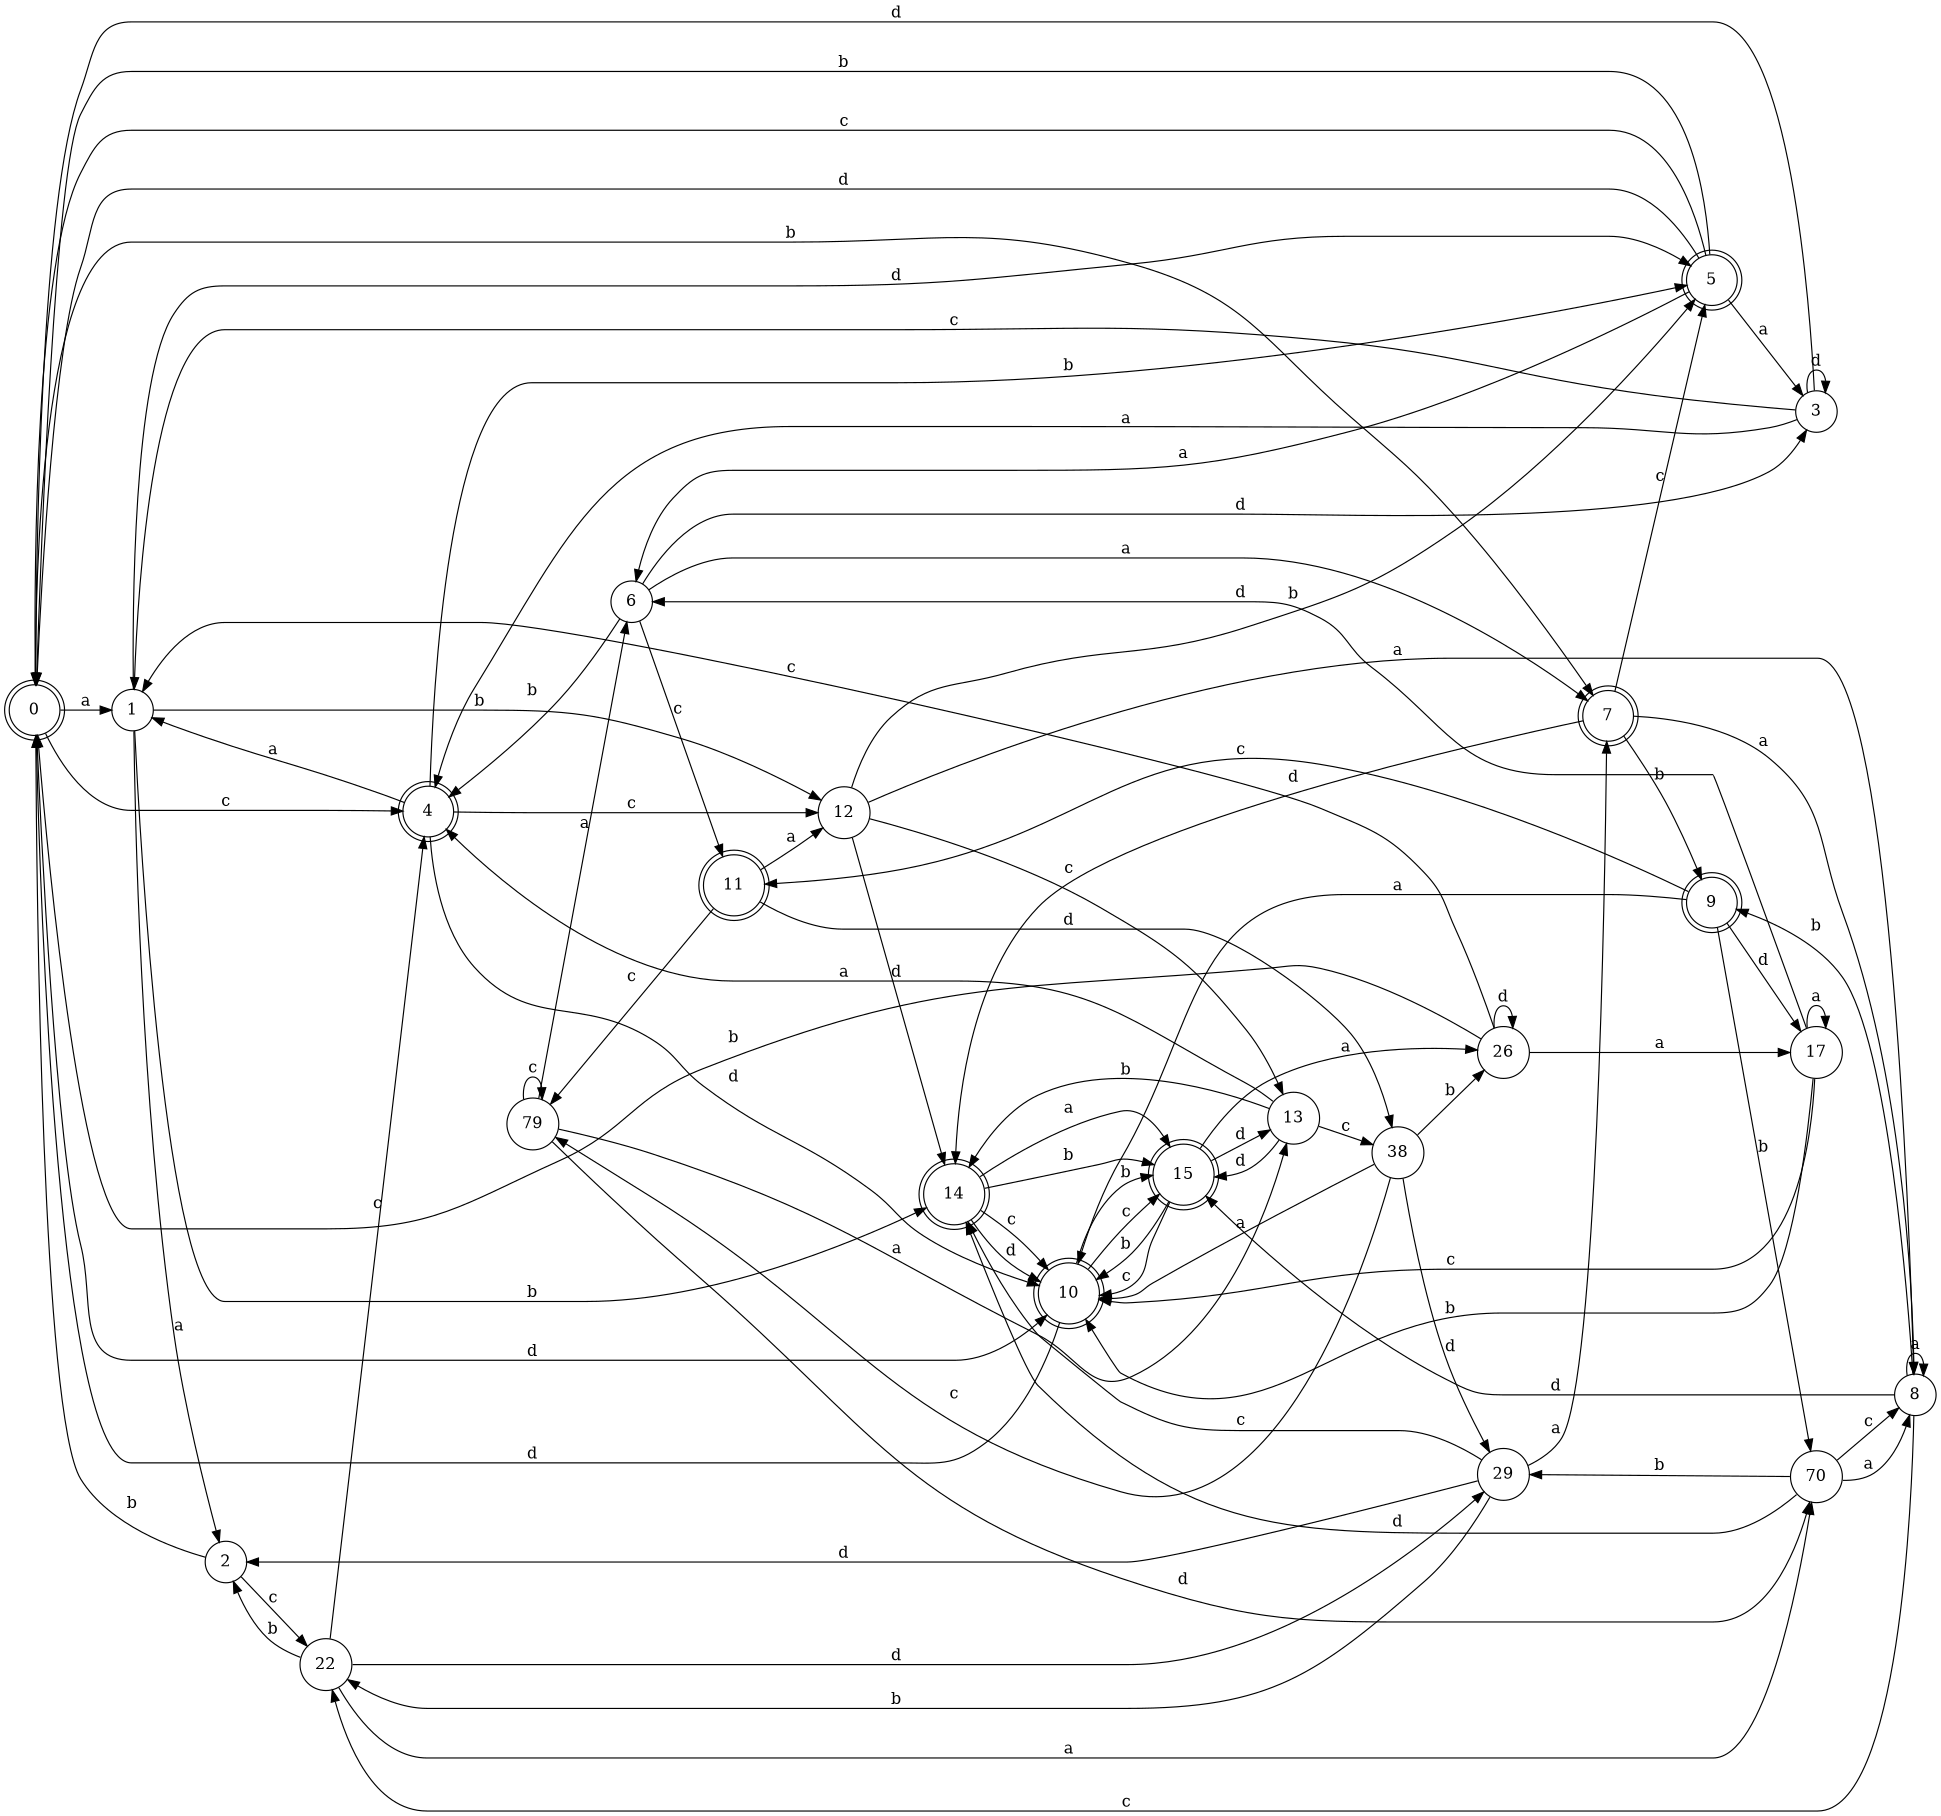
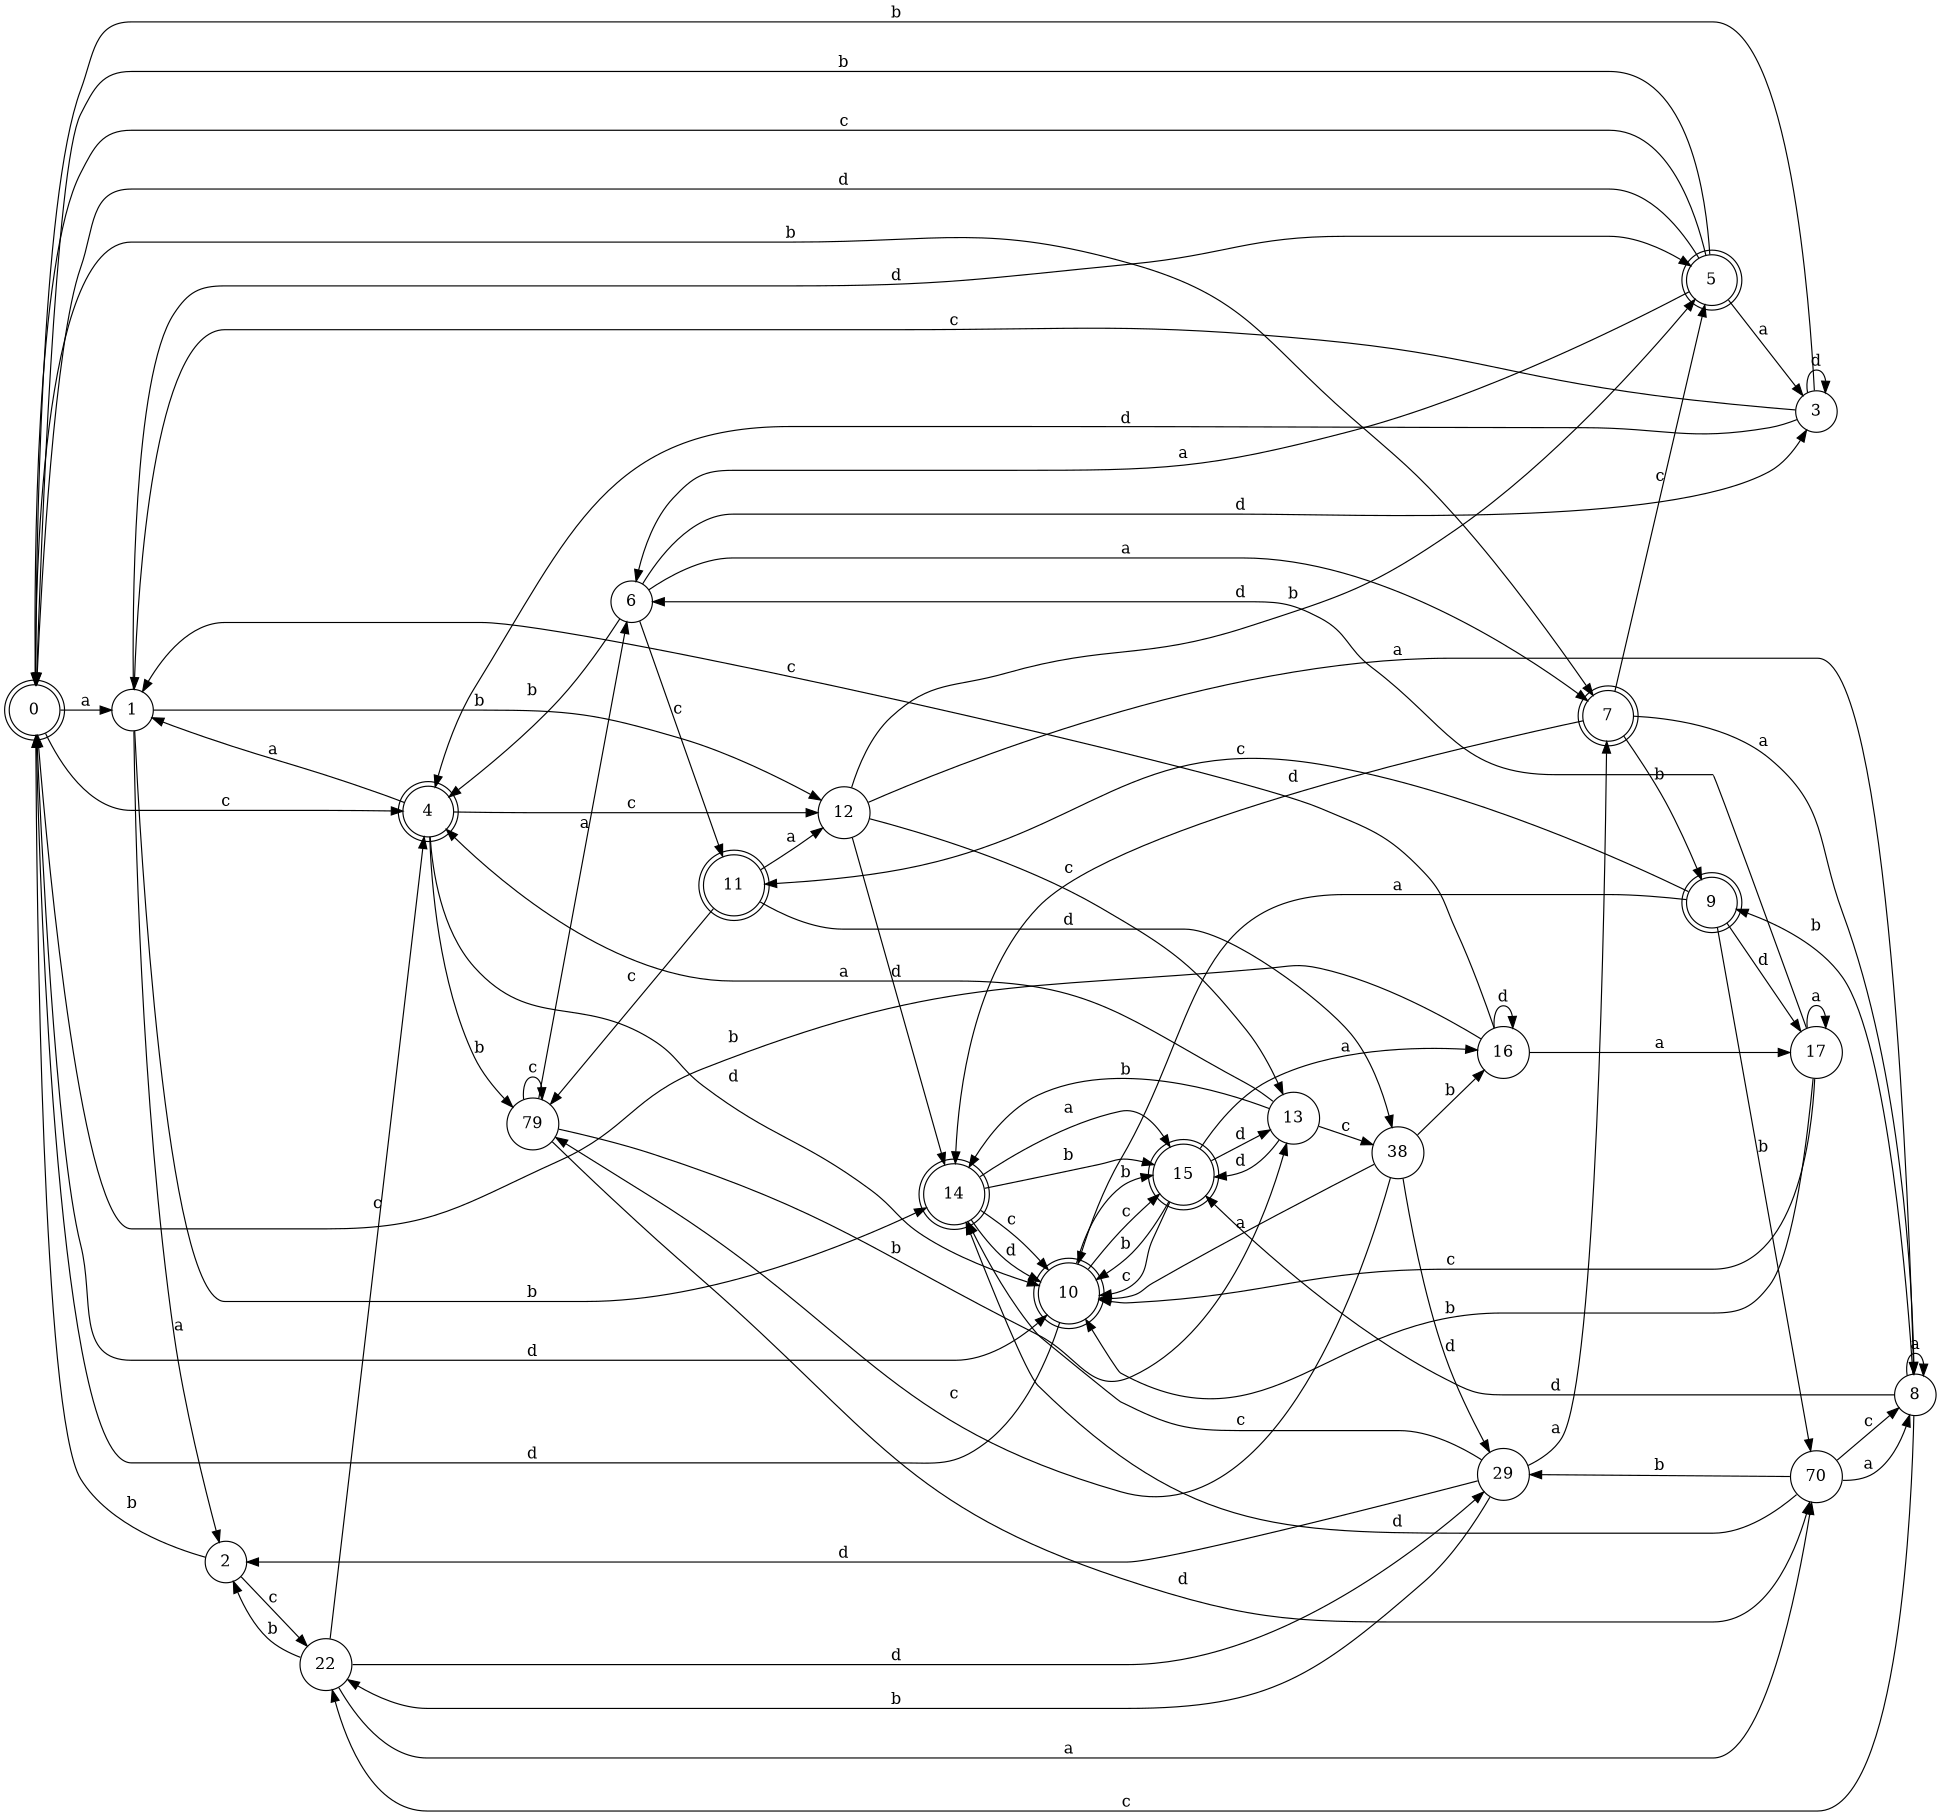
  digraph {
    rankdir=LR
    node [color=black fillcolor=white shape=circle style=filled]
    n1 [label=0 shape=doublecircle style="rounded,filled"]
    n2 [label=1]
    n3 [label=4 shape=doublecircle style="rounded,filled"]
    n4 [label=7 shape=doublecircle style="rounded,filled"]
    n5 [label=10 shape=doublecircle style="rounded,filled"]
    n6 [label=2]
    n7 [label=5 shape=doublecircle style="rounded,filled"]
    n8 [label=12]
    n9 [label=14 shape=doublecircle style="rounded,filled"]
    n10 [label=8]
    n11 [label=9 shape=doublecircle style="rounded,filled"]
    n12 [label=15 shape=doublecircle style="rounded,filled"]
    n13 [label=22]
    n14 [label=3]
    n15 [label=6]
    n16 [label=13]
-   n17 [label=26]
+   n17 [label=16]
    n18 [label=17]
    n19 [label=70]
    n20 [label=29]
    n21 [label=11 shape=doublecircle style="rounded,filled"]
    n22 [label=38]
    n23 [label=79]
    n1 -> n2 [label=a]
    n1 -> n3 [label=c]
    n1 -> n4 [label=b]
    n1 -> n5 [label=d]
    n2 -> n6 [label=a]
    n2 -> n7 [label=d]
    n2 -> n8 [label=b]
    n2 -> n9 [label=b]
    n3 -> n2 [label=a]
    n3 -> n5 [label=d]
-   n3 -> n7 [label=b]
+   n3 -> n23 [label=b]
    n3 -> n8 [label=c]
    n4 -> n7 [label=c]
    n4 -> n9 [label=d]
    n4 -> n10 [label=a]
    n4 -> n11 [label=b]
    n5 -> n1 [label=d]
    n5 -> n12 [label=b]
    n5 -> n12 [label=c]
    n6 -> n1 [label=b]
    n6 -> n13 [label=c]
    n7 -> n1 [label=b]
    n7 -> n1 [label=c]
    n7 -> n1 [label=d]
    n7 -> n14 [label=a]
    n7 -> n15 [label=a]
    n8 -> n7 [label=b]
    n8 -> n9 [label=d]
    n8 -> n10 [label=a]
    n8 -> n16 [label=c]
    n9 -> n5 [label=c]
    n9 -> n5 [label=d]
    n9 -> n12 [label=a]
    n9 -> n12 [label=b]
    n10 -> n10 [label=a]
    n10 -> n11 [label=b]
    n10 -> n12 [label=d]
    n10 -> n13 [label=c]
    n11 -> n5 [label=a]
    n11 -> n18 [label=d]
    n11 -> n19 [label=b]
    n11 -> n21 [label=c]
    n12 -> n5 [label=b]
    n12 -> n5 [label=c]
    n12 -> n16 [label=d]
    n12 -> n17 [label=a]
    n13 -> n3 [label=c]
    n13 -> n6 [label=b]
    n13 -> n19 [label=a]
    n13 -> n20 [label=d]
-   n14 -> n1 [label=d]
+   n14 -> n1 [label=b]
    n14 -> n2 [label=c]
-   n14 -> n3 [label=a]
+   n14 -> n3 [label=d]
    n14 -> n14 [label=d]
    n15 -> n3 [label=b]
    n15 -> n4 [label=a]
    n15 -> n14 [label=d]
    n15 -> n21 [label=c]
    n16 -> n3 [label=a]
    n16 -> n9 [label=b]
    n16 -> n12 [label=d]
    n16 -> n22 [label=c]
    n17 -> n1 [label=b]
    n17 -> n2 [label=c]
    n17 -> n17 [label=d]
    n17 -> n18 [label=a]
    n18 -> n5 [label=b]
    n18 -> n5 [label=c]
    n18 -> n15 [label=d]
    n18 -> n18 [label=a]
    n19 -> n9 [label=d]
    n19 -> n10 [label=a]
    n19 -> n10 [label=c]
    n19 -> n20 [label=b]
    n20 -> n4 [label=a]
    n20 -> n6 [label=d]
    n20 -> n9 [label=c]
    n20 -> n13 [label=b]
    n21 -> n8 [label=a]
    n21 -> n22 [label=d]
    n21 -> n23 [label=c]
    n22 -> n5 [label=a]
    n22 -> n17 [label=b]
    n22 -> n20 [label=d]
    n22 -> n23 [label=c]
    n23 -> n15 [label=a]
-   n23 -> n16 [label=a]
+   n23 -> n16 [label=b]
    n23 -> n19 [label=d]
    n23 -> n23 [label=c]
  }
